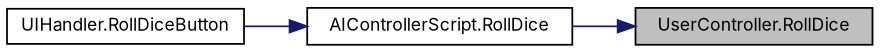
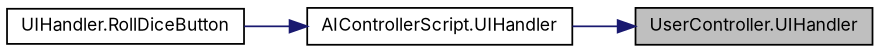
  digraph {
    fontname=Inter
    rankdir=RL
    node [color=black fillcolor=white fontname=Inter fontsize=10 shape=record style=filled]
    edge [color=midnightblue dir=back fontname=Inter fontsize=10 labelfontname=Helvetica labelfontsize=10 style=solid]
-   n1 [fillcolor=grey75 fontcolor=black height=0.2 label="UserController.RollDice" width=0.4]
-   n2 [height=0.2 label="AIControllerScript.RollDice" width=0.4]
+   n1 [fillcolor=grey75 fontcolor=black height=0.2 label="UserController.UIHandler" width=0.4]
+   n2 [height=0.2 label="AIControllerScript.UIHandler" width=0.4]
    n3 [height=0.2 label="UIHandler.RollDiceButton" width=0.4]
    n1 -> n2
    n2 -> n3
  }
